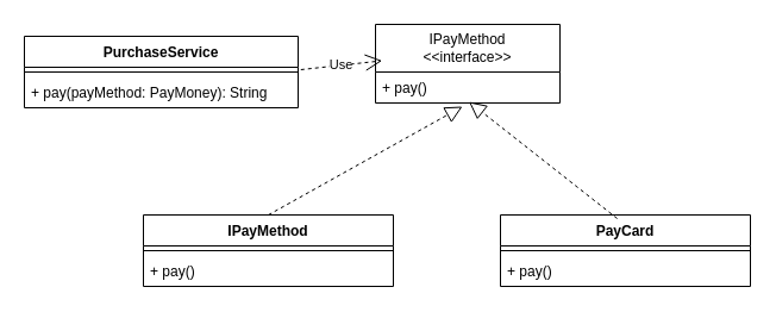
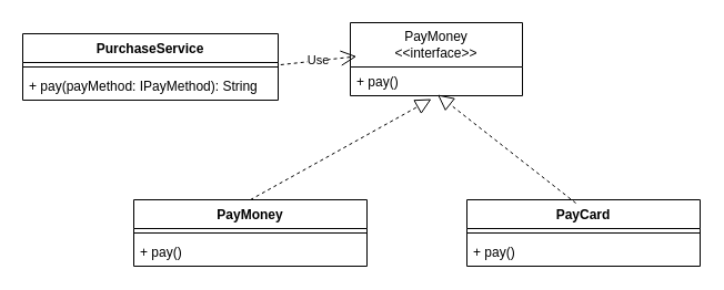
  <mxCell id="0" />
  <mxCell id="1" parent="0" />
  <mxCell id="2" value="PurchaseService" style="swimlane;fontStyle=1;align=center;verticalAlign=top;childLayout=stackLayout;horizontal=1;startSize=26;horizontalStack=0;resizeParent=1;resizeParentMax=0;resizeLast=0;collapsible=1;marginBottom=0;whiteSpace=wrap;html=1;" vertex="1" parent="1"><mxGeometry x="20" y="30" width="230" height="60" as="geometry" /></mxCell>
  <mxCell id="3" value="" style="line;strokeWidth=1;fillColor=none;align=left;verticalAlign=middle;spacingTop=-1;spacingLeft=3;spacingRight=3;rotatable=0;labelPosition=right;points=[];portConstraint=eastwest;strokeColor=inherit;" vertex="1" parent="2"><mxGeometry y="26" width="230" height="8" as="geometry" /></mxCell>
- <mxCell id="4" value="+ pay(payMethod: PayMoney): String" style="text;strokeColor=none;fillColor=none;align=left;verticalAlign=top;spacingLeft=4;spacingRight=4;overflow=hidden;rotatable=0;points=[[0,0.5],[1,0.5]];portConstraint=eastwest;whiteSpace=wrap;html=1;" vertex="1" parent="2"><mxGeometry y="34" width="230" height="26" as="geometry" /></mxCell>
- <mxCell id="5" value="IPayMethod&lt;br&gt;&amp;lt;&amp;lt;interface&amp;gt;&amp;gt;" style="swimlane;fontStyle=0;childLayout=stackLayout;horizontal=1;startSize=40;fillColor=none;horizontalStack=0;resizeParent=1;resizeParentMax=0;resizeLast=0;collapsible=1;marginBottom=0;whiteSpace=wrap;html=1;" vertex="1" parent="1"><mxGeometry x="315" y="20" width="155" height="66" as="geometry" /></mxCell>
+ <mxCell id="4" value="+ pay(payMethod: IPayMethod): String" style="text;strokeColor=none;fillColor=none;align=left;verticalAlign=top;spacingLeft=4;spacingRight=4;overflow=hidden;rotatable=0;points=[[0,0.5],[1,0.5]];portConstraint=eastwest;whiteSpace=wrap;html=1;" vertex="1" parent="2"><mxGeometry y="34" width="230" height="26" as="geometry" /></mxCell>
+ <mxCell id="5" value="PayMoney&lt;br&gt;&amp;lt;&amp;lt;interface&amp;gt;&amp;gt;" style="swimlane;fontStyle=0;childLayout=stackLayout;horizontal=1;startSize=40;fillColor=none;horizontalStack=0;resizeParent=1;resizeParentMax=0;resizeLast=0;collapsible=1;marginBottom=0;whiteSpace=wrap;html=1;" vertex="1" parent="1"><mxGeometry x="315" y="20" width="155" height="66" as="geometry" /></mxCell>
  <mxCell id="6" value="+ pay()" style="text;strokeColor=none;fillColor=none;align=left;verticalAlign=top;spacingLeft=4;spacingRight=4;overflow=hidden;rotatable=0;points=[[0,0.5],[1,0.5]];portConstraint=eastwest;whiteSpace=wrap;html=1;" vertex="1" parent="5"><mxGeometry y="40" width="155" height="26" as="geometry" /></mxCell>
- <mxCell id="7" value="IPayMethod" style="swimlane;fontStyle=1;align=center;verticalAlign=top;childLayout=stackLayout;horizontal=1;startSize=26;horizontalStack=0;resizeParent=1;resizeParentMax=0;resizeLast=0;collapsible=1;marginBottom=0;whiteSpace=wrap;html=1;" vertex="1" parent="1"><mxGeometry x="120" y="180" width="210" height="60" as="geometry" /></mxCell>
+ <mxCell id="7" value="PayMoney" style="swimlane;fontStyle=1;align=center;verticalAlign=top;childLayout=stackLayout;horizontal=1;startSize=26;horizontalStack=0;resizeParent=1;resizeParentMax=0;resizeLast=0;collapsible=1;marginBottom=0;whiteSpace=wrap;html=1;" vertex="1" parent="1"><mxGeometry x="120" y="180" width="210" height="60" as="geometry" /></mxCell>
  <mxCell id="8" value="" style="line;strokeWidth=1;fillColor=none;align=left;verticalAlign=middle;spacingTop=-1;spacingLeft=3;spacingRight=3;rotatable=0;labelPosition=right;points=[];portConstraint=eastwest;strokeColor=inherit;" vertex="1" parent="7"><mxGeometry y="26" width="210" height="8" as="geometry" /></mxCell>
  <mxCell id="9" value="+ pay()" style="text;strokeColor=none;fillColor=none;align=left;verticalAlign=top;spacingLeft=4;spacingRight=4;overflow=hidden;rotatable=0;points=[[0,0.5],[1,0.5]];portConstraint=eastwest;whiteSpace=wrap;html=1;" vertex="1" parent="7"><mxGeometry y="34" width="210" height="26" as="geometry" /></mxCell>
  <mxCell id="10" value="PayCard" style="swimlane;fontStyle=1;align=center;verticalAlign=top;childLayout=stackLayout;horizontal=1;startSize=26;horizontalStack=0;resizeParent=1;resizeParentMax=0;resizeLast=0;collapsible=1;marginBottom=0;whiteSpace=wrap;html=1;" vertex="1" parent="1"><mxGeometry x="420" y="180" width="210" height="60" as="geometry" /></mxCell>
  <mxCell id="11" value="" style="line;strokeWidth=1;fillColor=none;align=left;verticalAlign=middle;spacingTop=-1;spacingLeft=3;spacingRight=3;rotatable=0;labelPosition=right;points=[];portConstraint=eastwest;strokeColor=inherit;" vertex="1" parent="10"><mxGeometry y="26" width="210" height="8" as="geometry" /></mxCell>
  <mxCell id="12" value="+ pay()" style="text;strokeColor=none;fillColor=none;align=left;verticalAlign=top;spacingLeft=4;spacingRight=4;overflow=hidden;rotatable=0;points=[[0,0.5],[1,0.5]];portConstraint=eastwest;whiteSpace=wrap;html=1;" vertex="1" parent="10"><mxGeometry y="34" width="210" height="26" as="geometry" /></mxCell>
  <mxCell id="13" value="" style="endArrow=block;dashed=1;endFill=0;endSize=12;html=1;rounded=0;exitX=0.5;exitY=0;exitDx=0;exitDy=0;entryX=0.471;entryY=1.115;entryDx=0;entryDy=0;entryPerimeter=0;" edge="1" parent="1" source="7" target="6"><mxGeometry width="160" relative="1" as="geometry"><mxPoint x="240" y="20" as="sourcePoint" /><mxPoint x="400" y="20" as="targetPoint" /></mxGeometry></mxCell>
  <mxCell id="14" value="" style="endArrow=block;dashed=1;endFill=0;endSize=12;html=1;rounded=0;exitX=0.467;exitY=0.05;exitDx=0;exitDy=0;exitPerimeter=0;entryX=0.507;entryY=0.962;entryDx=0;entryDy=0;entryPerimeter=0;" edge="1" parent="1" source="10" target="6"><mxGeometry width="160" relative="1" as="geometry"><mxPoint x="240" y="20" as="sourcePoint" /><mxPoint x="400" y="20" as="targetPoint" /></mxGeometry></mxCell>
  <mxCell id="15" value="Use" style="endArrow=open;endSize=12;dashed=1;html=1;rounded=0;exitX=1.01;exitY=0.25;exitDx=0;exitDy=0;exitPerimeter=0;entryX=0.036;entryY=0.462;entryDx=0;entryDy=0;entryPerimeter=0;" edge="1" parent="1" source="3" target="5"><mxGeometry width="160" relative="1" as="geometry"><mxPoint x="240" y="70" as="sourcePoint" /><mxPoint x="310" y="60" as="targetPoint" /></mxGeometry></mxCell>
